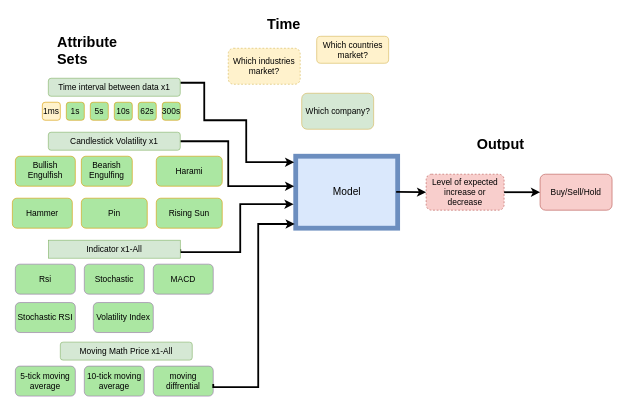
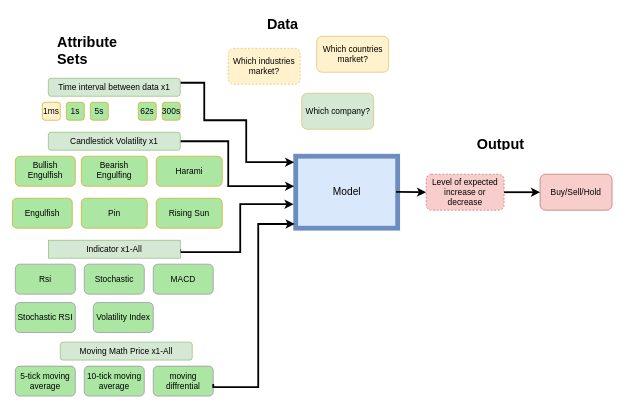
  <mxCell id="0" />
  <mxCell id="1" parent="0" />
  <mxCell id="2" value="&lt;font style=&quot;font-size: 17px&quot;&gt;Model&lt;/font&gt;" style="rounded=0;whiteSpace=wrap;html=1;fillColor=#dae8fc;strokeColor=#6c8ebf;strokeWidth=8;" parent="1" vertex="1"><mxGeometry x="492.5" y="260" width="170" height="120" as="geometry" /></mxCell>
  <mxCell id="3" value="&lt;font style=&quot;font-size: 14px&quot;&gt;Level of expected increase or decrease&lt;/font&gt;" style="rounded=1;whiteSpace=wrap;html=1;fillColor=#f8cecc;strokeColor=#b85450;dashed=1;" parent="1" vertex="1"><mxGeometry x="710" y="290" width="130" height="60" as="geometry" /></mxCell>
  <mxCell id="4" value="&lt;font style=&quot;font-size: 14px&quot;&gt;Buy/Sell/Hold&lt;/font&gt;" style="rounded=1;whiteSpace=wrap;html=1;fillColor=#f8cecc;strokeColor=#b85450;" parent="1" vertex="1"><mxGeometry x="900" y="290" width="120" height="60" as="geometry" /></mxCell>
  <mxCell id="5" value="&lt;h1&gt;Output&lt;/h1&gt;" style="text;html=1;strokeColor=none;fillColor=none;spacing=5;spacingTop=-20;whiteSpace=wrap;overflow=hidden;rounded=0;" parent="1" vertex="1"><mxGeometry x="790" y="220" width="115" height="30" as="geometry" /></mxCell>
- <mxCell id="6" value="&lt;h1&gt;Time&lt;/h1&gt;" style="text;html=1;strokeColor=none;fillColor=none;spacing=5;spacingTop=-20;whiteSpace=wrap;overflow=hidden;rounded=0;" parent="1" vertex="1"><mxGeometry x="440" y="20" width="115" height="30" as="geometry" /></mxCell>
- <mxCell id="7" value="&lt;font style=&quot;font-size: 14px&quot;&gt;Which countries market?&lt;/font&gt;" style="rounded=1;whiteSpace=wrap;html=1;fillColor=#fff2cc;strokeColor=#d6b656;" parent="1" vertex="1"><mxGeometry x="527.5" y="60" width="120" height="45" as="geometry" /></mxCell>
+ <mxCell id="6" value="&lt;h1&gt;Data&lt;/h1&gt;" style="text;html=1;strokeColor=none;fillColor=none;spacing=5;spacingTop=-20;whiteSpace=wrap;overflow=hidden;rounded=0;" parent="1" vertex="1"><mxGeometry x="440" y="20" width="115" height="30" as="geometry" /></mxCell>
+ <mxCell id="7" value="&lt;font style=&quot;font-size: 14px&quot;&gt;Which countries market?&lt;/font&gt;" style="rounded=1;whiteSpace=wrap;html=1;fillColor=#fff2cc;strokeColor=#d6b656;" parent="1" vertex="1"><mxGeometry x="527.5" y="60" width="120" height="60" as="geometry" /></mxCell>
  <mxCell id="8" value="&lt;font style=&quot;font-size: 14px&quot;&gt;Which industries market?&lt;/font&gt;" style="rounded=1;whiteSpace=wrap;html=1;fillColor=#fff2cc;strokeColor=#d6b656;dashed=1;" parent="1" vertex="1"><mxGeometry x="380" y="80" width="120" height="60" as="geometry" /></mxCell>
  <mxCell id="9" value="&lt;font style=&quot;font-size: 14px&quot;&gt;Which company?&lt;/font&gt;" style="rounded=1;whiteSpace=wrap;html=1;fillColor=#d5e8d4;strokeColor=#d6b656;" parent="1" vertex="1"><mxGeometry x="502.5" y="155" width="120" height="60" as="geometry" /></mxCell>
  <mxCell id="10" value="&lt;h1&gt;Attribute Sets&lt;/h1&gt;" style="text;html=1;strokeColor=none;fillColor=none;spacing=5;spacingTop=-20;whiteSpace=wrap;overflow=hidden;rounded=0;" parent="1" vertex="1"><mxGeometry x="90" y="50" width="120" height="65" as="geometry" /></mxCell>
  <mxCell id="11" value="" style="edgeStyle=orthogonalEdgeStyle;rounded=0;orthogonalLoop=1;jettySize=auto;html=1;strokeWidth=3;exitX=1;exitY=0.25;exitDx=0;exitDy=0;" parent="1" source="12" edge="1"><mxGeometry relative="1" as="geometry"><mxPoint x="280" y="195" as="sourcePoint" /><mxPoint x="490" y="270" as="targetPoint" /><Array as="points"><mxPoint x="340" y="138" /><mxPoint x="340" y="200" /><mxPoint x="410" y="200" /><mxPoint x="410" y="270" /></Array></mxGeometry></mxCell>
  <mxCell id="12" value="&lt;font style=&quot;font-size: 14px&quot;&gt;Time interval between data x1&lt;/font&gt;" style="rounded=1;whiteSpace=wrap;html=1;fillColor=#d5e8d4;strokeColor=#82b366;" parent="1" vertex="1"><mxGeometry x="80" y="130" width="220" height="30" as="geometry" /></mxCell>
  <mxCell id="13" value="&lt;font style=&quot;font-size: 14px&quot;&gt;1ms&lt;/font&gt;" style="rounded=1;whiteSpace=wrap;html=1;fillColor=#fff2cc;strokeColor=#d79b00;" parent="1" vertex="1"><mxGeometry x="70" y="170" width="30" height="30" as="geometry" /></mxCell>
  <mxCell id="14" value="&lt;font style=&quot;font-size: 14px&quot;&gt;1s&lt;/font&gt;&lt;span style=&quot;color: rgba(0 , 0 , 0 , 0) ; font-family: monospace ; font-size: 0px ; white-space: nowrap&quot;&gt;%3CmxGraphModel%3E%3Croot%3E%3CmxCell%20id%3D%220%22%2F%3E%3CmxCell%20id%3D%221%22%20parent%3D%220%22%2F%3E%3CmxCell%20id%3D%222%22%20value%3D%22%26lt%3Bfont%20style%3D%26quot%3Bfont-size%3A%2014px%26quot%3B%26gt%3B1ms%26lt%3B%2Ffont%26gt%3B%22%20style%3D%22rounded%3D1%3BwhiteSpace%3Dwrap%3Bhtml%3D1%3BfillColor%3D%23ADFFCB%3BstrokeColor%3D%23d79b00%3B%22%20vertex%3D%221%22%20parent%3D%221%22%3E%3CmxGeometry%20x%3D%22-150%22%20y%3D%22240%22%20width%3D%2230%22%20height%3D%2230%22%20as%3D%22geometry%22%2F%3E%3C%2FmxCell%3E%3C%2Froot%3E%3C%2FmxGraphModel%3E&lt;/span&gt;" style="rounded=1;whiteSpace=wrap;html=1;fillColor=#ABE7A2;strokeColor=#d79b00;" parent="1" vertex="1"><mxGeometry x="110" y="170" width="30" height="30" as="geometry" /></mxCell>
  <mxCell id="15" value="&lt;span style=&quot;font-size: 14px&quot;&gt;5s&lt;/span&gt;" style="rounded=1;whiteSpace=wrap;html=1;fillColor=#ABE7A2;strokeColor=#d79b00;" parent="1" vertex="1"><mxGeometry x="150" y="170" width="30" height="30" as="geometry" /></mxCell>
- <mxCell id="16" value="&lt;span style=&quot;font-size: 14px&quot;&gt;10s&lt;/span&gt;" style="rounded=1;whiteSpace=wrap;html=1;fillColor=#ABE7A2;strokeColor=#d79b00;" parent="1" vertex="1"><mxGeometry x="190" y="170" width="30" height="30" as="geometry" /></mxCell>
  <mxCell id="17" value="&lt;span style=&quot;font-size: 14px&quot;&gt;62s&lt;/span&gt;" style="rounded=1;whiteSpace=wrap;html=1;fillColor=#ABE7A2;strokeColor=#d79b00;" parent="1" vertex="1"><mxGeometry x="230" y="170" width="30" height="30" as="geometry" /></mxCell>
  <mxCell id="18" value="&lt;span style=&quot;font-size: 14px&quot;&gt;300s&lt;/span&gt;" style="rounded=1;whiteSpace=wrap;html=1;fillColor=#ABE7A2;strokeColor=#d79b00;" parent="1" vertex="1"><mxGeometry x="270" y="170" width="30" height="30" as="geometry" /></mxCell>
  <mxCell id="19" value="" style="edgeStyle=orthogonalEdgeStyle;rounded=0;orthogonalLoop=1;jettySize=auto;html=1;strokeWidth=3;" parent="1" source="20" edge="1"><mxGeometry relative="1" as="geometry"><mxPoint x="490" y="310" as="targetPoint" /><Array as="points"><mxPoint x="380" y="235" /><mxPoint x="380" y="310" /></Array></mxGeometry></mxCell>
  <mxCell id="20" value="&lt;font style=&quot;font-size: 14px&quot;&gt;Candlestick Volatility x1&lt;/font&gt;" style="rounded=1;whiteSpace=wrap;html=1;fillColor=#d5e8d4;strokeColor=#82b366;" parent="1" vertex="1"><mxGeometry x="80" y="220" width="220" height="30" as="geometry" /></mxCell>
  <mxCell id="21" value="&lt;font style=&quot;font-size: 14px&quot;&gt;Bullish Engulfish&lt;br&gt;&lt;br&gt;&lt;/font&gt;" style="rounded=1;whiteSpace=wrap;html=1;fillColor=#ABE7A2;strokeColor=#d79b00;verticalAlign=top;" parent="1" vertex="1"><mxGeometry x="25" y="260" width="100" height="50" as="geometry" /></mxCell>
- <mxCell id="22" value="&lt;font style=&quot;font-size: 14px&quot;&gt;Bearish Engulfing&lt;br&gt;&lt;br&gt;&lt;/font&gt;" style="rounded=1;whiteSpace=wrap;html=1;fillColor=#ABE7A2;strokeColor=#d79b00;verticalAlign=top;" parent="1" vertex="1"><mxGeometry x="135" y="260" width="85" height="50" as="geometry" /></mxCell>
+ <mxCell id="22" value="&lt;font style=&quot;font-size: 14px&quot;&gt;Bearish Engulfing&lt;br&gt;&lt;br&gt;&lt;/font&gt;" style="rounded=1;whiteSpace=wrap;html=1;fillColor=#ABE7A2;strokeColor=#d79b00;verticalAlign=top;" parent="1" vertex="1"><mxGeometry x="135" y="260" width="110" height="50" as="geometry" /></mxCell>
  <mxCell id="23" value="&lt;font style=&quot;font-size: 14px&quot;&gt;Harami&lt;br&gt;&lt;/font&gt;" style="rounded=1;whiteSpace=wrap;html=1;fillColor=#ABE7A2;strokeColor=#d79b00;verticalAlign=middle;" parent="1" vertex="1"><mxGeometry x="260" y="260" width="110" height="50" as="geometry" /></mxCell>
- <mxCell id="24" value="&lt;font style=&quot;font-size: 14px&quot;&gt;Hammer&lt;br&gt;&lt;/font&gt;" style="rounded=1;whiteSpace=wrap;html=1;fillColor=#ABE7A2;strokeColor=#d79b00;verticalAlign=middle;" parent="1" vertex="1"><mxGeometry x="20" y="330" width="100" height="50" as="geometry" /></mxCell>
+ <mxCell id="24" value="&lt;font style=&quot;font-size: 14px&quot;&gt;Engulfish&lt;br&gt;&lt;/font&gt;" style="rounded=1;whiteSpace=wrap;html=1;fillColor=#ABE7A2;strokeColor=#d79b00;verticalAlign=middle;" parent="1" vertex="1"><mxGeometry x="20" y="330" width="100" height="50" as="geometry" /></mxCell>
  <mxCell id="25" value="&lt;font style=&quot;font-size: 14px&quot;&gt;Pin&lt;br&gt;&lt;/font&gt;" style="rounded=1;whiteSpace=wrap;html=1;fillColor=#ABE7A2;strokeColor=#d79b00;verticalAlign=middle;" parent="1" vertex="1"><mxGeometry x="135" y="330" width="110" height="50" as="geometry" /></mxCell>
  <mxCell id="26" value="&lt;font style=&quot;font-size: 14px&quot;&gt;Rising Sun&lt;br&gt;&lt;/font&gt;" style="rounded=1;whiteSpace=wrap;html=1;fillColor=#ABE7A2;strokeColor=#d79b00;verticalAlign=middle;" parent="1" vertex="1"><mxGeometry x="260" y="330" width="110" height="50" as="geometry" /></mxCell>
  <mxCell id="27" value="" style="edgeStyle=orthogonalEdgeStyle;rounded=0;orthogonalLoop=1;jettySize=auto;html=1;strokeWidth=3;exitX=1;exitY=0.5;exitDx=0;exitDy=0;" parent="1" source="28" edge="1"><mxGeometry relative="1" as="geometry"><mxPoint x="320" y="420" as="sourcePoint" /><mxPoint x="489" y="340" as="targetPoint" /><Array as="points"><mxPoint x="300" y="420" /><mxPoint x="400" y="420" /><mxPoint x="400" y="340" /></Array></mxGeometry></mxCell>
  <mxCell id="28" value="&lt;font style=&quot;font-size: 14px&quot;&gt;Indicator x1-All&lt;/font&gt;" style="whiteSpace=wrap;html=1;fillColor=#d5e8d4;strokeColor=#82b366;rounded=0;" parent="1" vertex="1"><mxGeometry x="80" y="400" width="220" height="30" as="geometry" /></mxCell>
  <mxCell id="29" value="&lt;font style=&quot;font-size: 14px&quot;&gt;Rsi&lt;br&gt;&lt;/font&gt;" style="rounded=1;whiteSpace=wrap;html=1;fillColor=#ABE7A2;strokeColor=#9673a6;verticalAlign=middle;gradientColor=none;" parent="1" vertex="1"><mxGeometry x="25" y="440" width="100" height="50" as="geometry" /></mxCell>
  <mxCell id="30" value="&lt;font style=&quot;font-size: 14px&quot;&gt;Stochastic&lt;br&gt;&lt;/font&gt;" style="rounded=1;whiteSpace=wrap;html=1;fillColor=#ABE7A2;strokeColor=#9673a6;verticalAlign=middle;gradientColor=none;" parent="1" vertex="1"><mxGeometry x="140" y="440" width="100" height="50" as="geometry" /></mxCell>
  <mxCell id="31" value="&lt;font style=&quot;font-size: 14px&quot;&gt;MACD&lt;br&gt;&lt;/font&gt;" style="rounded=1;whiteSpace=wrap;html=1;fillColor=#ABE7A2;strokeColor=#9673a6;verticalAlign=middle;gradientColor=none;" parent="1" vertex="1"><mxGeometry x="255" y="440" width="100" height="50" as="geometry" /></mxCell>
  <mxCell id="32" value="&lt;font style=&quot;font-size: 14px&quot;&gt;Stochastic RSI&lt;br&gt;&lt;/font&gt;" style="rounded=1;whiteSpace=wrap;html=1;fillColor=#ABE7A2;strokeColor=#9673a6;verticalAlign=middle;gradientColor=none;" parent="1" vertex="1"><mxGeometry x="25" y="504" width="100" height="50" as="geometry" /></mxCell>
  <mxCell id="33" value="&lt;font style=&quot;font-size: 14px&quot;&gt;Volatility Index&lt;br&gt;&lt;/font&gt;" style="rounded=1;whiteSpace=wrap;html=1;fillColor=#ABE7A2;strokeColor=#9673a6;verticalAlign=middle;gradientColor=none;" parent="1" vertex="1"><mxGeometry x="155" y="504" width="100" height="50" as="geometry" /></mxCell>
  <mxCell id="34" value="" style="edgeStyle=orthogonalEdgeStyle;rounded=0;orthogonalLoop=1;jettySize=auto;html=1;strokeWidth=3;entryX=0;entryY=0.5;entryDx=0;entryDy=0;" edge="1" parent="1" target="3"><mxGeometry relative="1" as="geometry"><mxPoint x="735" y="320" as="targetPoint" /><Array as="points" /><mxPoint x="660" y="319.5" as="sourcePoint" /></mxGeometry></mxCell>
  <mxCell id="35" value="" style="edgeStyle=orthogonalEdgeStyle;rounded=0;orthogonalLoop=1;jettySize=auto;html=1;strokeWidth=3;exitX=1;exitY=0.5;exitDx=0;exitDy=0;" edge="1" parent="1" source="3"><mxGeometry relative="1" as="geometry"><mxPoint x="900" y="320" as="targetPoint" /><Array as="points" /><mxPoint x="850" y="319.5" as="sourcePoint" /></mxGeometry></mxCell>
  <mxCell id="36" value="&lt;font style=&quot;font-size: 14px&quot;&gt;Moving Math Price x1-All&lt;/font&gt;" style="rounded=1;whiteSpace=wrap;html=1;fillColor=#d5e8d4;strokeColor=#82b366;" vertex="1" parent="1"><mxGeometry x="100" y="570" width="220" height="30" as="geometry" /></mxCell>
  <mxCell id="37" value="&lt;font style=&quot;font-size: 14px&quot;&gt;5-tick moving average&lt;br&gt;&lt;/font&gt;" style="rounded=1;whiteSpace=wrap;html=1;fillColor=#ABE7A2;strokeColor=#9673a6;verticalAlign=middle;gradientColor=none;" vertex="1" parent="1"><mxGeometry x="25" y="610" width="100" height="50" as="geometry" /></mxCell>
  <mxCell id="38" value="&lt;font style=&quot;font-size: 14px&quot;&gt;10-tick moving average&lt;br&gt;&lt;/font&gt;" style="rounded=1;whiteSpace=wrap;html=1;fillColor=#ABE7A2;strokeColor=#9673a6;verticalAlign=middle;gradientColor=none;" vertex="1" parent="1"><mxGeometry x="140" y="610" width="100" height="50" as="geometry" /></mxCell>
  <mxCell id="39" value="&lt;font style=&quot;font-size: 14px&quot;&gt;moving diffrential&lt;br&gt;&lt;/font&gt;" style="rounded=1;whiteSpace=wrap;html=1;fillColor=#ABE7A2;strokeColor=#9673a6;verticalAlign=middle;gradientColor=none;" vertex="1" parent="1"><mxGeometry x="255" y="610" width="100" height="50" as="geometry" /></mxCell>
  <mxCell id="40" value="" style="edgeStyle=orthogonalEdgeStyle;rounded=0;orthogonalLoop=1;jettySize=auto;html=1;strokeWidth=3;exitX=1;exitY=0.5;exitDx=0;exitDy=0;entryX=-0.009;entryY=0.942;entryDx=0;entryDy=0;entryPerimeter=0;" edge="1" parent="1" target="2"><mxGeometry relative="1" as="geometry"><mxPoint x="355" y="640" as="sourcePoint" /><mxPoint x="490" y="565" as="targetPoint" /><Array as="points"><mxPoint x="355" y="645" /><mxPoint x="430" y="645" /><mxPoint x="430" y="373" /></Array></mxGeometry></mxCell>
